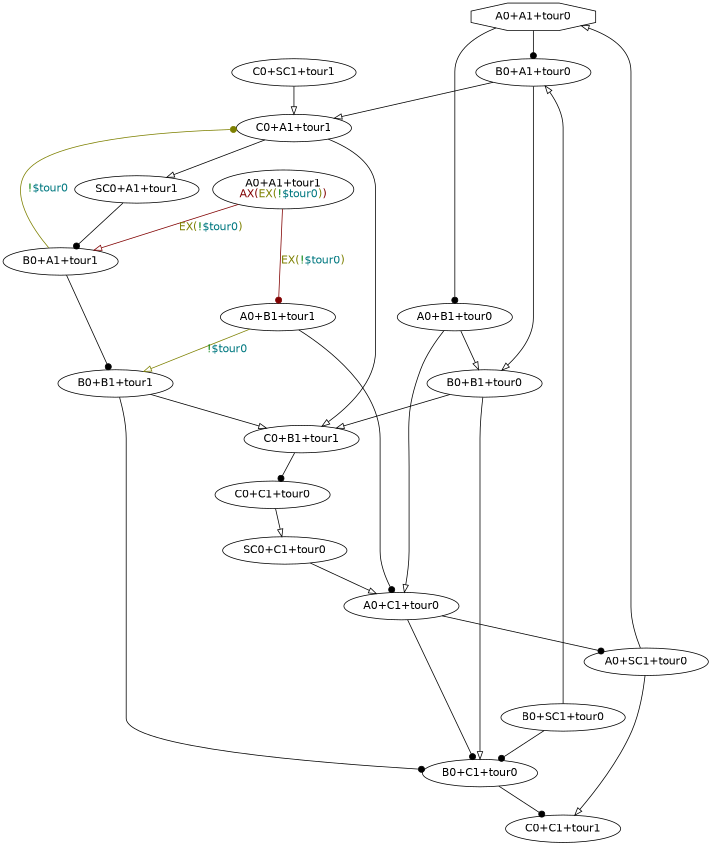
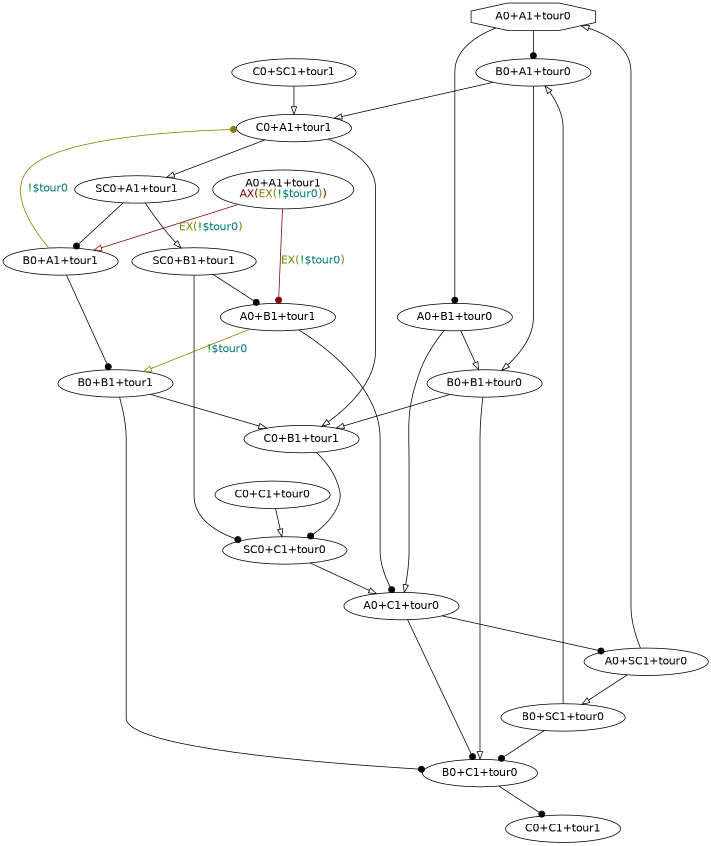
  digraph {
    fontname="DejaVu Sans"
    node [fontname="DejaVu Sans"]
    edge [arrowhead=onormal fontname="DejaVu Sans"]
    n1 [label=<A0+A1+tour0> shape=octagon]
    n2 [label=<B0+A1+tour0>]
    n3 [label=<A0+B1+tour0>]
    n4 [label=<C0+A1+tour1>]
    n5 [label=<B0+B1+tour0>]
    n6 [label=<A0+C1+tour0>]
    n7 [label=<SC0+A1+tour1>]
    n8 [label=<C0+B1+tour1>]
    n9 [label=<B0+C1+tour0>]
+   n10 [label=<SC0+B1+tour1>]
    n11 [label=<B0+A1+tour1>]
    n12 [label=<C0+C1+tour0>]
    n13 [label=<A0+A1+tour1<BR/><FONT COLOR="0.0 1 0.5">AX(<FONT COLOR="0.17 1 0.5">EX(<FONT COLOR="0.34 1 0.5">!<FONT COLOR="0.51 1 0.5">$tour0</FONT></FONT>)</FONT>)</FONT>>]
    n14 [label=<A0+B1+tour1>]
    n15 [label=<SC0+C1+tour0>]
    n16 [label=<B0+B1+tour1>]
    n17 [label=<C0+C1+tour1>]
    n18 [label=<A0+SC1+tour0>]
    n19 [label=<B0+SC1+tour0>]
    n20 [label=<C0+SC1+tour1>]
    n1 -> n2 [arrowhead=dot]
    n1 -> n3 [arrowhead=dot]
    n2 -> n4
    n2 -> n5
    n3 -> n5
    n3 -> n6
    n4 -> n7
    n4 -> n8
    n5 -> n8
    n5 -> n9
    n6 -> n9 [arrowhead=dot]
    n6 -> n18 [arrowhead=dot]
+   n7 -> n10
    n7 -> n11 [arrowhead=dot]
-   n8 -> n12 [arrowhead=dot]
+   n8 -> n15 [arrowhead=dot]
    n9 -> n17 [arrowhead=dot]
+   n10 -> n14 [arrowhead=dot]
+   n10 -> n15 [arrowhead=dot]
    n11 -> n4 [arrowhead=dot color="0.17 1 0.5" label=<<FONT COLOR="0.34 1 0.5">!<FONT COLOR="0.51 1 0.5">$tour0</FONT></FONT>>]
    n11 -> n16 [arrowhead=dot]
    n12 -> n15
    n13 -> n11 [color="0.0 1 0.5" label=<<FONT COLOR="0.17 1 0.5">EX(<FONT COLOR="0.34 1 0.5">!<FONT COLOR="0.51 1 0.5">$tour0</FONT></FONT>)</FONT>>]
    n13 -> n14 [arrowhead=dot color="0.0 1 0.5" label=<<FONT COLOR="0.17 1 0.5">EX(<FONT COLOR="0.34 1 0.5">!<FONT COLOR="0.51 1 0.5">$tour0</FONT></FONT>)</FONT>>]
    n14 -> n6 [arrowhead=dot]
    n14 -> n16 [color="0.17 1 0.5" label=<<FONT COLOR="0.34 1 0.5">!<FONT COLOR="0.51 1 0.5">$tour0</FONT></FONT>>]
    n15 -> n6
    n16 -> n8
    n16 -> n9 [arrowhead=dot]
    n18 -> n1
-   n18 -> n17
+   n18 -> n19
    n19 -> n2
    n19 -> n9 [arrowhead=dot]
    n20 -> n4
  }
